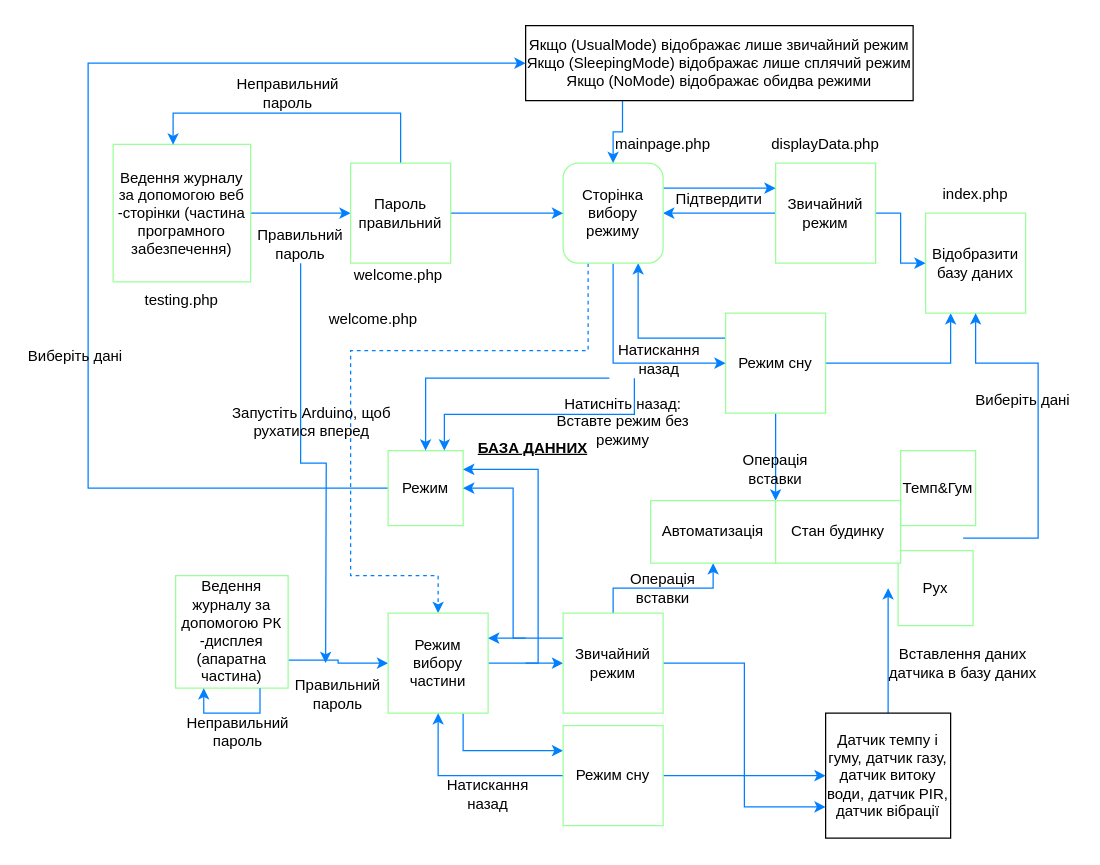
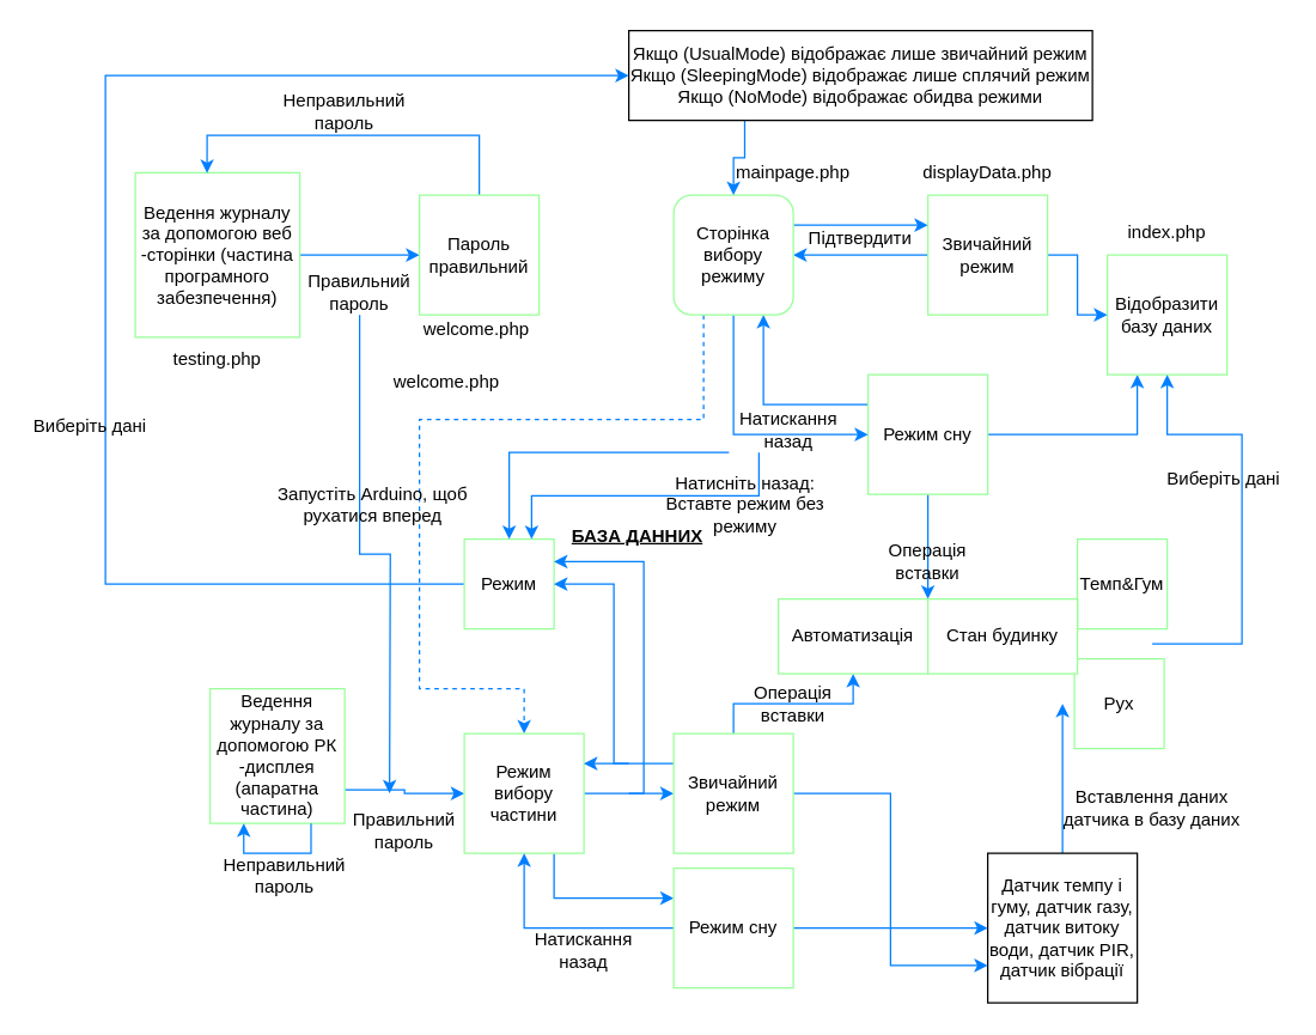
  <mxCell id="0" />
  <mxCell id="1" parent="0" />
  <mxCell id="2" style="edgeStyle=orthogonalEdgeStyle;rounded=0;orthogonalLoop=1;jettySize=auto;html=1;exitX=1;exitY=0.5;exitDx=0;exitDy=0;entryX=0;entryY=0.5;entryDx=0;entryDy=0;strokeColor=#007FFF;" parent="1" source="3" target="18" edge="1"><mxGeometry relative="1" as="geometry" /></mxCell>
  <mxCell id="3" value="Ведення журналу за допомогою веб -сторінки (частина програмного забезпечення)" style="whiteSpace=wrap;html=1;aspect=fixed;strokeColor=#99FF99;" parent="1" vertex="1"><mxGeometry x="90" y="115" width="110" height="110" as="geometry" /></mxCell>
  <mxCell id="4" style="edgeStyle=orthogonalEdgeStyle;rounded=0;orthogonalLoop=1;jettySize=auto;html=1;exitX=1;exitY=0.5;exitDx=0;exitDy=0;entryX=0.25;entryY=1;entryDx=0;entryDy=0;strokeColor=#007FFF;" parent="1" source="7" target="8" edge="1"><mxGeometry relative="1" as="geometry" /></mxCell>
  <mxCell id="5" style="edgeStyle=orthogonalEdgeStyle;rounded=0;orthogonalLoop=1;jettySize=auto;html=1;exitX=0;exitY=0.25;exitDx=0;exitDy=0;entryX=0.75;entryY=1;entryDx=0;entryDy=0;strokeColor=#007FFF;" parent="1" source="7" target="15" edge="1"><mxGeometry relative="1" as="geometry" /></mxCell>
  <mxCell id="6" style="edgeStyle=orthogonalEdgeStyle;rounded=0;orthogonalLoop=1;jettySize=auto;html=1;exitX=0.5;exitY=1;exitDx=0;exitDy=0;entryX=0;entryY=0;entryDx=0;entryDy=0;strokeColor=#007FFF;" parent="1" source="7" target="40" edge="1"><mxGeometry relative="1" as="geometry" /></mxCell>
  <mxCell id="7" value="Режим сну" style="whiteSpace=wrap;html=1;aspect=fixed;strokeColor=#99FF99;" parent="1" vertex="1"><mxGeometry x="580" y="250" width="80" height="80" as="geometry" /></mxCell>
  <mxCell id="8" value="Відобразити базу даних" style="whiteSpace=wrap;html=1;aspect=fixed;strokeColor=#99FF99;" parent="1" vertex="1"><mxGeometry x="740" y="170" width="80" height="80" as="geometry" /></mxCell>
  <mxCell id="9" style="edgeStyle=orthogonalEdgeStyle;rounded=0;orthogonalLoop=1;jettySize=auto;html=1;exitX=1;exitY=0.5;exitDx=0;exitDy=0;strokeColor=#007FFF;" parent="1" source="11" target="8" edge="1"><mxGeometry relative="1" as="geometry" /></mxCell>
  <mxCell id="10" style="edgeStyle=orthogonalEdgeStyle;rounded=0;orthogonalLoop=1;jettySize=auto;html=1;exitX=0;exitY=0.5;exitDx=0;exitDy=0;entryX=1;entryY=0.5;entryDx=0;entryDy=0;strokeColor=#007FFF;" parent="1" source="11" target="15" edge="1"><mxGeometry relative="1" as="geometry" /></mxCell>
  <mxCell id="11" value="Звичайний режим" style="whiteSpace=wrap;html=1;aspect=fixed;strokeColor=#99FF99;" parent="1" vertex="1"><mxGeometry x="620" y="130" width="80" height="80" as="geometry" /></mxCell>
  <mxCell id="12" style="edgeStyle=orthogonalEdgeStyle;rounded=0;orthogonalLoop=1;jettySize=auto;html=1;exitX=1;exitY=0.25;exitDx=0;exitDy=0;entryX=0;entryY=0.25;entryDx=0;entryDy=0;strokeColor=#007FFF;" parent="1" source="15" target="11" edge="1"><mxGeometry relative="1" as="geometry" /></mxCell>
  <mxCell id="13" style="edgeStyle=orthogonalEdgeStyle;rounded=0;orthogonalLoop=1;jettySize=auto;html=1;exitX=0.5;exitY=1;exitDx=0;exitDy=0;entryX=0;entryY=0.5;entryDx=0;entryDy=0;strokeColor=#007FFF;" parent="1" source="15" target="7" edge="1"><mxGeometry relative="1" as="geometry" /></mxCell>
  <mxCell id="14" style="edgeStyle=orthogonalEdgeStyle;rounded=0;orthogonalLoop=1;jettySize=auto;html=1;exitX=0.25;exitY=1;exitDx=0;exitDy=0;entryX=0.5;entryY=0;entryDx=0;entryDy=0;endArrow=classic;endFill=1;strokeColor=#007FFF;dashed=1;" parent="1" source="15" target="27" edge="1"><mxGeometry relative="1" as="geometry"><Array as="points"><mxPoint x="470" y="280" /><mxPoint x="280" y="280" /><mxPoint x="280" y="460" /><mxPoint x="350" y="460" /></Array></mxGeometry></mxCell>
  <mxCell id="15" value="Cторінка вибору режиму" style="whiteSpace=wrap;html=1;aspect=fixed;strokeColor=#99FF99;rounded=1;" parent="1" vertex="1"><mxGeometry x="450" y="130" width="80" height="80" as="geometry" /></mxCell>
- <mxCell id="16" style="edgeStyle=orthogonalEdgeStyle;rounded=0;orthogonalLoop=1;jettySize=auto;html=1;entryX=0;entryY=0.5;entryDx=0;entryDy=0;strokeColor=#007FFF;" parent="1" source="18" target="15" edge="1"><mxGeometry relative="1" as="geometry" /></mxCell>
  <mxCell id="17" style="edgeStyle=orthogonalEdgeStyle;rounded=0;orthogonalLoop=1;jettySize=auto;html=1;exitX=0.5;exitY=0;exitDx=0;exitDy=0;entryX=0.436;entryY=0.002;entryDx=0;entryDy=0;entryPerimeter=0;strokeColor=#007FFF;" parent="1" source="18" target="3" edge="1"><mxGeometry relative="1" as="geometry"><Array as="points"><mxPoint x="320" y="90" /><mxPoint x="138" y="90" /></Array></mxGeometry></mxCell>
  <mxCell id="18" value="Пароль правильний" style="whiteSpace=wrap;html=1;aspect=fixed;strokeColor=#99FF99;" parent="1" vertex="1"><mxGeometry x="280" y="130" width="80" height="80" as="geometry" /></mxCell>
  <mxCell id="19" style="edgeStyle=orthogonalEdgeStyle;rounded=0;orthogonalLoop=1;jettySize=auto;html=1;exitX=0.25;exitY=1;exitDx=0;exitDy=0;strokeColor=#007FFF;" parent="1" source="20" target="15" edge="1"><mxGeometry relative="1" as="geometry" /></mxCell>
  <mxCell id="20" value="Якщо (UsualMode) відображає лише звичайний режим &lt;br&gt;Якщо (SleepingMode) відображає лише сплячий режим&lt;br&gt;Якщо (NoMode) відображає обидва режими" style="rounded=0;whiteSpace=wrap;html=1;strokeColor=default;" parent="1" vertex="1"><mxGeometry x="420" y="20" width="310" height="60" as="geometry" /></mxCell>
  <mxCell id="21" style="edgeStyle=orthogonalEdgeStyle;rounded=0;orthogonalLoop=1;jettySize=auto;html=1;exitX=0.5;exitY=0;exitDx=0;exitDy=0;endArrow=classic;endFill=1;strokeColor=#007FFF;" parent="1" source="22" edge="1"><mxGeometry relative="1" as="geometry"><mxPoint x="710" y="470" as="targetPoint" /></mxGeometry></mxCell>
  <mxCell id="22" value="Датчик темпу і гуму, датчик газу, датчик витоку води, датчик PIR, датчик вібрації" style="whiteSpace=wrap;html=1;aspect=fixed;strokeColor=#000000;" parent="1" vertex="1"><mxGeometry x="660" y="570" width="100" height="100" as="geometry" /></mxCell>
  <mxCell id="23" style="edgeStyle=orthogonalEdgeStyle;rounded=0;orthogonalLoop=1;jettySize=auto;html=1;exitX=1;exitY=0.75;exitDx=0;exitDy=0;endArrow=classic;endFill=1;strokeColor=#007FFF;" parent="1" source="24" target="27" edge="1"><mxGeometry relative="1" as="geometry" /></mxCell>
  <mxCell id="24" value="Ведення журналу за допомогою РК -дисплея (апаратна частина)" style="whiteSpace=wrap;html=1;aspect=fixed;strokeColor=#99FF99;" parent="1" vertex="1"><mxGeometry x="140" y="460" width="90" height="90" as="geometry" /></mxCell>
  <mxCell id="25" style="edgeStyle=orthogonalEdgeStyle;rounded=0;orthogonalLoop=1;jettySize=auto;html=1;exitX=0.75;exitY=1;exitDx=0;exitDy=0;entryX=0;entryY=0.25;entryDx=0;entryDy=0;endArrow=classic;endFill=1;strokeColor=#007FFF;" parent="1" source="27" target="38" edge="1"><mxGeometry relative="1" as="geometry" /></mxCell>
  <mxCell id="26" style="edgeStyle=orthogonalEdgeStyle;rounded=0;orthogonalLoop=1;jettySize=auto;html=1;exitX=1;exitY=0.5;exitDx=0;exitDy=0;entryX=0;entryY=0.5;entryDx=0;entryDy=0;endArrow=classic;endFill=1;strokeColor=#007FFF;" parent="1" source="27" target="31" edge="1"><mxGeometry relative="1" as="geometry" /></mxCell>
  <mxCell id="27" value="Режим вибору частини" style="whiteSpace=wrap;html=1;aspect=fixed;strokeColor=#99FF99;" parent="1" vertex="1"><mxGeometry x="310" y="490" width="80" height="80" as="geometry" /></mxCell>
  <mxCell id="28" style="edgeStyle=orthogonalEdgeStyle;rounded=0;orthogonalLoop=1;jettySize=auto;html=1;endArrow=classic;endFill=1;strokeColor=#007FFF;" parent="1" source="31" target="39" edge="1"><mxGeometry relative="1" as="geometry" /></mxCell>
  <mxCell id="29" style="edgeStyle=orthogonalEdgeStyle;rounded=0;orthogonalLoop=1;jettySize=auto;html=1;exitX=1;exitY=0.5;exitDx=0;exitDy=0;endArrow=classic;endFill=1;strokeColor=#007FFF;" parent="1" source="31" target="22" edge="1"><mxGeometry relative="1" as="geometry" /></mxCell>
  <mxCell id="30" style="edgeStyle=orthogonalEdgeStyle;rounded=0;orthogonalLoop=1;jettySize=auto;html=1;entryX=1;entryY=0.25;entryDx=0;entryDy=0;endArrow=classic;endFill=1;strokeColor=#007FFF;exitX=0;exitY=0.25;exitDx=0;exitDy=0;" parent="1" source="31" target="27" edge="1"><mxGeometry relative="1" as="geometry"><mxPoint x="440" y="500" as="sourcePoint" /></mxGeometry></mxCell>
  <mxCell id="31" value="Звичайний режим" style="whiteSpace=wrap;html=1;aspect=fixed;strokeColor=#99FF99;" parent="1" vertex="1"><mxGeometry x="450" y="490" width="80" height="80" as="geometry" /></mxCell>
  <mxCell id="32" value="Рух" style="whiteSpace=wrap;html=1;aspect=fixed;strokeColor=#99FF99;" parent="1" vertex="1"><mxGeometry x="718" y="440" width="60" height="60" as="geometry" /></mxCell>
  <mxCell id="33" style="edgeStyle=orthogonalEdgeStyle;rounded=0;orthogonalLoop=1;jettySize=auto;html=1;entryX=0;entryY=0.5;entryDx=0;entryDy=0;endArrow=classic;endFill=1;strokeColor=#007FFF;" parent="1" source="34" target="20" edge="1"><mxGeometry relative="1" as="geometry"><Array as="points"><mxPoint x="70" y="390" /><mxPoint x="70" y="50" /></Array></mxGeometry></mxCell>
  <mxCell id="34" value="Режим" style="whiteSpace=wrap;html=1;aspect=fixed;strokeColor=#99FF99;" parent="1" vertex="1"><mxGeometry x="310" y="360" width="60" height="60" as="geometry" /></mxCell>
  <mxCell id="35" value="Темп&amp;amp;Гум" style="whiteSpace=wrap;html=1;aspect=fixed;strokeColor=#99FF99;" parent="1" vertex="1"><mxGeometry x="720" y="360" width="60" height="60" as="geometry" /></mxCell>
  <mxCell id="36" style="edgeStyle=orthogonalEdgeStyle;rounded=0;orthogonalLoop=1;jettySize=auto;html=1;exitX=1;exitY=0.5;exitDx=0;exitDy=0;entryX=0;entryY=0.75;entryDx=0;entryDy=0;endArrow=classic;endFill=1;strokeColor=#007FFF;" parent="1" source="38" target="22" edge="1"><mxGeometry relative="1" as="geometry" /></mxCell>
  <mxCell id="37" style="edgeStyle=orthogonalEdgeStyle;rounded=0;orthogonalLoop=1;jettySize=auto;html=1;exitX=0;exitY=0.5;exitDx=0;exitDy=0;endArrow=classic;endFill=1;strokeColor=#007FFF;" parent="1" source="38" target="27" edge="1"><mxGeometry relative="1" as="geometry" /></mxCell>
  <mxCell id="38" value="Режим сну" style="whiteSpace=wrap;html=1;aspect=fixed;strokeColor=#99FF99;" parent="1" vertex="1"><mxGeometry x="450" y="580" width="80" height="80" as="geometry" /></mxCell>
  <mxCell id="39" value="&lt;span&gt;Автоматизація&lt;/span&gt;" style="rounded=0;whiteSpace=wrap;html=1;strokeColor=#99FF99;" parent="1" vertex="1"><mxGeometry x="520" y="400" width="100" height="50" as="geometry" /></mxCell>
  <mxCell id="40" value="Стан будинку" style="rounded=0;whiteSpace=wrap;html=1;strokeColor=#99FF99;" parent="1" vertex="1"><mxGeometry x="620" y="400" width="100" height="50" as="geometry" /></mxCell>
  <mxCell id="41" value="" style="endArrow=classic;html=1;rounded=0;strokeColor=#007FFF;edgeStyle=orthogonalEdgeStyle;entryX=0.5;entryY=1;entryDx=0;entryDy=0;endFill=1;" parent="1" target="8" edge="1"><mxGeometry width="50" height="50" relative="1" as="geometry"><mxPoint x="770" y="430" as="sourcePoint" /><mxPoint x="820" y="380" as="targetPoint" /><Array as="points"><mxPoint x="830" y="430" /><mxPoint x="830" y="290" /><mxPoint x="780" y="290" /></Array></mxGeometry></mxCell>
  <mxCell id="42" value="" style="endArrow=classic;html=1;rounded=0;strokeColor=#007FFF;edgeStyle=orthogonalEdgeStyle;entryX=1;entryY=0.5;entryDx=0;entryDy=0;" parent="1" target="34" edge="1"><mxGeometry width="50" height="50" relative="1" as="geometry"><mxPoint x="420" y="510" as="sourcePoint" /><mxPoint x="460" y="380" as="targetPoint" /><Array as="points"><mxPoint x="410" y="510" /><mxPoint x="410" y="390" /></Array></mxGeometry></mxCell>
  <mxCell id="43" value="" style="endArrow=classic;html=1;rounded=0;strokeColor=#007FFF;edgeStyle=orthogonalEdgeStyle;entryX=1;entryY=0.25;entryDx=0;entryDy=0;" parent="1" target="34" edge="1"><mxGeometry width="50" height="50" relative="1" as="geometry"><mxPoint x="420" y="530" as="sourcePoint" /><mxPoint x="460" y="380" as="targetPoint" /><Array as="points"><mxPoint x="430" y="530" /><mxPoint x="430" y="375" /></Array></mxGeometry></mxCell>
  <mxCell id="44" style="edgeStyle=orthogonalEdgeStyle;rounded=0;orthogonalLoop=1;jettySize=auto;html=1;exitX=0.75;exitY=1;exitDx=0;exitDy=0;entryX=0.25;entryY=1;entryDx=0;entryDy=0;endArrow=classic;endFill=1;strokeColor=#007FFF;" parent="1" source="24" target="24" edge="1"><mxGeometry relative="1" as="geometry" /></mxCell>
  <mxCell id="45" value="welcome.php&amp;nbsp;" style="rounded=0;whiteSpace=wrap;html=1;strokeColor=none;" parent="1" vertex="1"><mxGeometry x="260" y="240" width="80" height="30" as="geometry" /></mxCell>
  <mxCell id="46" style="edgeStyle=orthogonalEdgeStyle;rounded=0;orthogonalLoop=1;jettySize=auto;html=1;exitX=0.5;exitY=1;exitDx=0;exitDy=0;endArrow=classic;endFill=1;strokeColor=#007FFF;" parent="1" source="47" edge="1"><mxGeometry relative="1" as="geometry"><mxPoint x="260" y="530" as="targetPoint" /></mxGeometry></mxCell>
  <mxCell id="47" value="Правильний пароль" style="rounded=0;whiteSpace=wrap;html=1;strokeColor=none;fillColor=none;" parent="1" vertex="1"><mxGeometry x="200" y="180" width="80" height="30" as="geometry" /></mxCell>
  <mxCell id="48" value="testing.php" style="rounded=0;whiteSpace=wrap;html=1;strokeColor=none;fillColor=none;" parent="1" vertex="1"><mxGeometry x="105" y="225" width="80" height="30" as="geometry" /></mxCell>
  <mxCell id="49" value="Виберіть дані" style="rounded=0;whiteSpace=wrap;html=1;strokeColor=none;fillColor=none;" parent="1" vertex="1"><mxGeometry y="270" width="80" height="30" as="geometry" x="20" /></mxCell>
  <mxCell id="50" value="Запустіть Arduino, щоб рухатися вперед" style="rounded=0;whiteSpace=wrap;html=1;strokeColor=none;fillColor=none;" parent="1" vertex="1"><mxGeometry x="179" y="312" width="140" height="50" as="geometry" /></mxCell>
  <mxCell id="51" value="&lt;u&gt;&lt;b&gt;БАЗА ДАННИХ&lt;/b&gt;&lt;/u&gt;" style="rounded=0;whiteSpace=wrap;html=1;strokeColor=none;fillColor=none;" parent="1" vertex="1"><mxGeometry x="376" y="343" width="100" height="30" as="geometry" /></mxCell>
  <mxCell id="52" value="displayData.php&lt;br/&gt;" style="rounded=0;whiteSpace=wrap;html=1;strokeColor=none;fillColor=none;" parent="1" vertex="1"><mxGeometry x="620" y="100" width="80" height="30" as="geometry" /></mxCell>
  <mxCell id="53" value="Підтвердити" style="rounded=0;whiteSpace=wrap;html=1;strokeColor=none;fillColor=none;" parent="1" vertex="1"><mxGeometry x="535" y="144" width="80" height="30" as="geometry" /></mxCell>
  <mxCell id="54" value="mainpage.php" style="rounded=0;whiteSpace=wrap;html=1;strokeColor=none;fillColor=none;" parent="1" vertex="1"><mxGeometry x="490" y="100" width="80" height="30" as="geometry" /></mxCell>
  <mxCell id="55" value="Неправильний пароль" style="rounded=0;whiteSpace=wrap;html=1;strokeColor=none;fillColor=none;" parent="1" vertex="1"><mxGeometry x="190" y="59" width="80" height="30" as="geometry" /></mxCell>
  <mxCell id="56" value="welcome.php&amp;nbsp;" style="rounded=0;whiteSpace=wrap;html=1;strokeColor=none;fillColor=none;" parent="1" vertex="1"><mxGeometry x="280" y="205" width="80" height="30" as="geometry" /></mxCell>
  <mxCell id="57" value="Натисніть назад: Вставте режим без режиму" style="rounded=0;whiteSpace=wrap;html=1;strokeColor=none;fillColor=none;" parent="1" vertex="1"><mxGeometry x="433" y="312" width="130" height="50" as="geometry" /></mxCell>
- <mxCell id="58" value="Вставлення даних датчика в базу даних" style="rounded=0;whiteSpace=wrap;html=1;strokeColor=none;fillColor=none;" parent="1" vertex="1"><mxGeometry x="710" y="510" width="120" height="40" as="geometry" /></mxCell>
+ <mxCell id="58" value="Вставлення даних датчика в базу даних" style="rounded=0;whiteSpace=wrap;html=1;strokeColor=none;fillColor=none;" parent="1" vertex="1"><mxGeometry x="710" y="520" width="120" height="40" as="geometry" /></mxCell>
  <mxCell id="59" value="Операція вставки" style="rounded=0;whiteSpace=wrap;html=1;strokeColor=none;fillColor=none;" parent="1" vertex="1"><mxGeometry x="580" y="360" width="80" height="30" as="geometry" /></mxCell>
  <mxCell id="60" style="edgeStyle=orthogonalEdgeStyle;rounded=0;orthogonalLoop=1;jettySize=auto;html=1;entryX=0.5;entryY=0;entryDx=0;entryDy=0;endArrow=classic;endFill=1;strokeColor=#007FFF;exitX=0;exitY=1;exitDx=0;exitDy=0;" parent="1" source="62" target="34" edge="1"><mxGeometry relative="1" as="geometry"><Array as="points"><mxPoint x="340" y="302" /></Array></mxGeometry></mxCell>
  <mxCell id="61" style="edgeStyle=orthogonalEdgeStyle;rounded=0;orthogonalLoop=1;jettySize=auto;html=1;exitX=0.25;exitY=1;exitDx=0;exitDy=0;entryX=0.75;entryY=0;entryDx=0;entryDy=0;endArrow=classic;endFill=1;strokeColor=#007FFF;" parent="1" source="62" target="34" edge="1"><mxGeometry relative="1" as="geometry" /></mxCell>
  <mxCell id="62" value="Натискання назад" style="rounded=0;whiteSpace=wrap;html=1;strokeColor=none;fillColor=none;" parent="1" vertex="1"><mxGeometry x="487" y="272" width="80" height="30" as="geometry" /></mxCell>
  <mxCell id="63" value="index.php" style="rounded=0;whiteSpace=wrap;html=1;strokeColor=none;fillColor=none;" parent="1" vertex="1"><mxGeometry x="740" y="140" width="80" height="30" as="geometry" /></mxCell>
  <mxCell id="64" value="Виберіть дані" style="rounded=0;whiteSpace=wrap;html=1;strokeColor=none;fillColor=none;" parent="1" vertex="1"><mxGeometry x="778" y="305" width="80" height="30" as="geometry" /></mxCell>
  <mxCell id="65" value="Операція вставки" style="rounded=0;whiteSpace=wrap;html=1;strokeColor=none;fillColor=none;" parent="1" vertex="1"><mxGeometry x="490" y="455" width="80" height="30" as="geometry" /></mxCell>
  <mxCell id="66" value="Натискання назад" style="rounded=0;whiteSpace=wrap;html=1;strokeColor=none;fillColor=none;" parent="1" vertex="1"><mxGeometry x="350" y="620" width="80" height="30" as="geometry" /></mxCell>
  <mxCell id="67" value="Правильний пароль" style="rounded=0;whiteSpace=wrap;html=1;strokeColor=none;fillColor=none;" parent="1" vertex="1"><mxGeometry x="230" y="540" width="80" height="30" as="geometry" /></mxCell>
  <mxCell id="68" value="Неправильний пароль" style="rounded=0;whiteSpace=wrap;html=1;strokeColor=none;fillColor=none;" parent="1" vertex="1"><mxGeometry x="150" y="570" width="80" height="30" as="geometry" /></mxCell>
